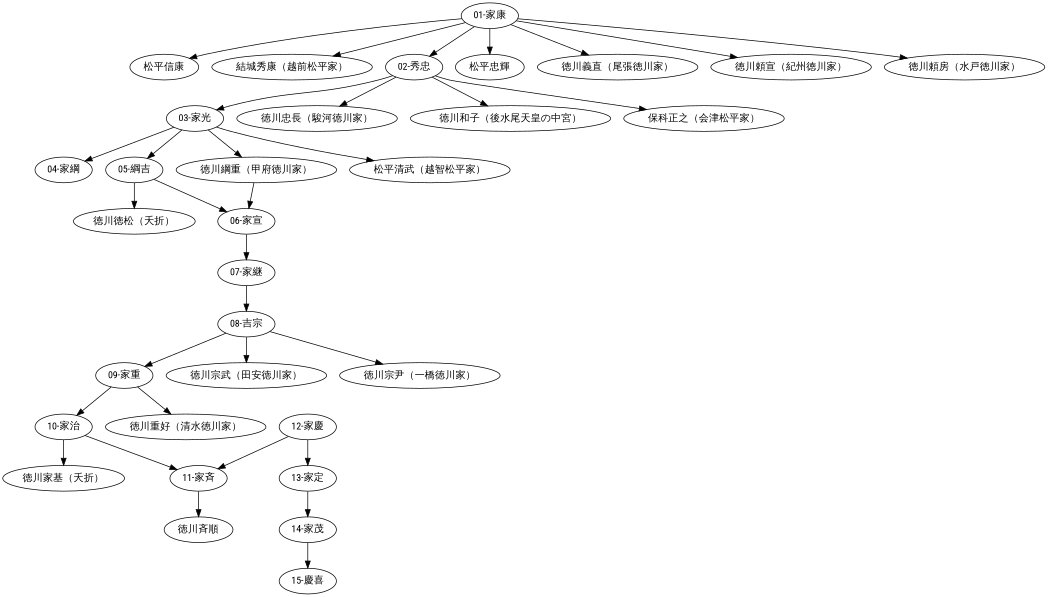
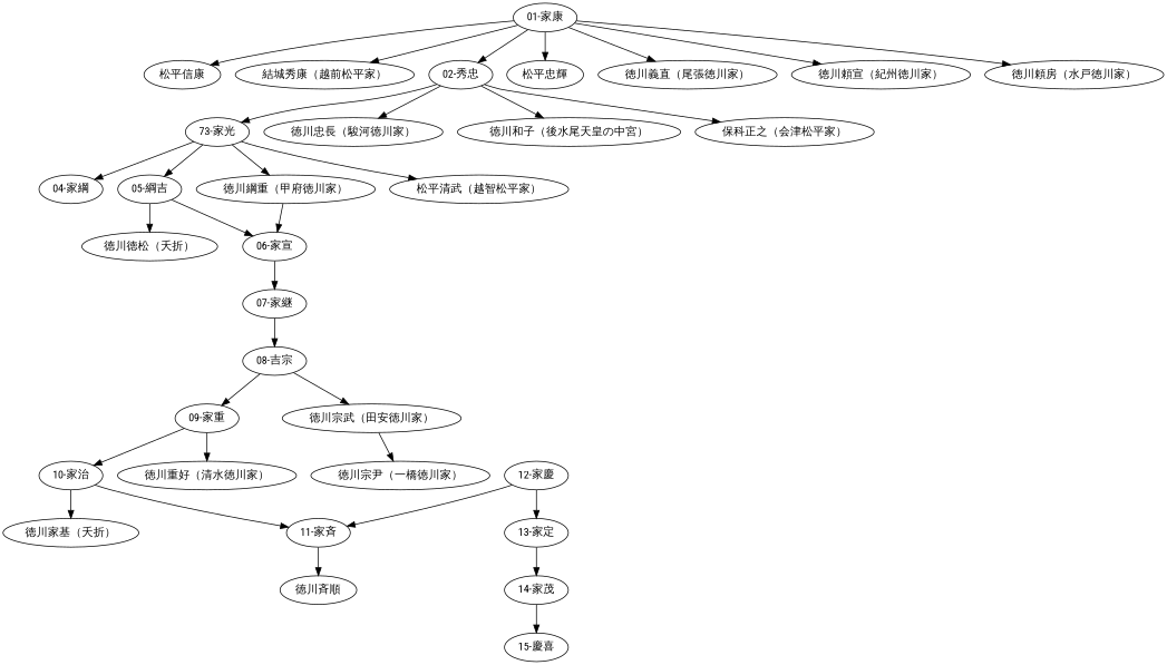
  digraph {
    fontname="Roboto Condensed"
    node [fontname="Roboto Condensed"]
    edge [fontname="Roboto Condensed"]
    "01-家康"
    "松平信康"
    "結城秀康（越前松平家）"
    "02-秀忠"
    "松平忠輝"
    "徳川義直（尾張徳川家）"
    "徳川頼宣（紀州徳川家）"
    "徳川頼房（水戸徳川家）"
-   "03-家光"
+   "03-家光" [label="73-家光"]
    "徳川忠長（駿河徳川家）"
    "徳川和子（後水尾天皇の中宮）"
    "保科正之（会津松平家）"
    "04-家綱"
    "05-綱吉"
    "徳川綱重（甲府徳川家）"
    "松平清武（越智松平家）"
    "徳川徳松（夭折）"
    "06-家宣"
    "07-家継"
    "08-吉宗"
    "09-家重"
    "徳川宗武（田安徳川家）"
    "徳川宗尹（一橋徳川家）"
    "10-家治"
    "徳川重好（清水徳川家）"
    "徳川家基（夭折）"
    "11-家斉"
    "徳川斉順"
    "12-家慶"
    "13-家定"
    "14-家茂"
    "15-慶喜"
    "01-家康" -> "松平信康"
    "01-家康" -> "結城秀康（越前松平家）"
    "01-家康" -> "02-秀忠"
    "01-家康" -> "松平忠輝"
    "01-家康" -> "徳川義直（尾張徳川家）"
    "01-家康" -> "徳川頼宣（紀州徳川家）"
    "01-家康" -> "徳川頼房（水戸徳川家）"
    "02-秀忠" -> "03-家光"
    "02-秀忠" -> "徳川忠長（駿河徳川家）"
    "02-秀忠" -> "徳川和子（後水尾天皇の中宮）"
    "02-秀忠" -> "保科正之（会津松平家）"
    "03-家光" -> "04-家綱"
    "03-家光" -> "05-綱吉"
    "03-家光" -> "徳川綱重（甲府徳川家）"
    "03-家光" -> "松平清武（越智松平家）"
    "05-綱吉" -> "徳川徳松（夭折）"
    "05-綱吉" -> "06-家宣"
    "徳川綱重（甲府徳川家）" -> "06-家宣"
    "06-家宣" -> "07-家継"
    "07-家継" -> "08-吉宗"
    "08-吉宗" -> "09-家重"
    "08-吉宗" -> "徳川宗武（田安徳川家）"
-   "08-吉宗" -> "徳川宗尹（一橋徳川家）"
+   "徳川宗武（田安徳川家）" -> "徳川宗尹（一橋徳川家）"
    "09-家重" -> "10-家治"
    "09-家重" -> "徳川重好（清水徳川家）"
    "10-家治" -> "徳川家基（夭折）"
    "10-家治" -> "11-家斉"
    "11-家斉" -> "徳川斉順"
    "12-家慶" -> "11-家斉"
    "12-家慶" -> "13-家定"
    "13-家定" -> "14-家茂"
    "14-家茂" -> "15-慶喜"
  }
